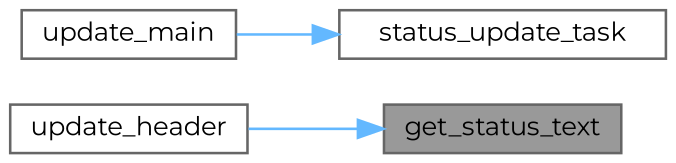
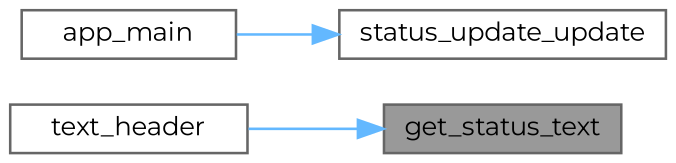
  digraph {
    fontname=Montserrat
    rankdir=RL
    node [color=grey40 fillcolor=white fontname=Montserrat fontsize=10 shape=box style=filled]
    edge [color=steelblue1 dir=back fontname=Montserrat fontsize=10 labelfontname=Helvetica labelfontsize=10 style=solid]
    n1 [color=gray40 fillcolor=grey60 fontcolor=black height=0.2 label=get_status_text width=0.4]
-   n2 [height=0.2 label=update_header width=0.4]
-   n3 [height=0.2 label=status_update_task width=0.4]
-   n4 [height=0.2 label=update_main width=0.4]
+   n2 [height=0.2 label=text_header width=0.4]
+   n3 [height=0.2 label=status_update_update width=0.4]
+   n4 [height=0.2 label=app_main width=0.4]
    n1 -> n2
    n3 -> n4
  }
